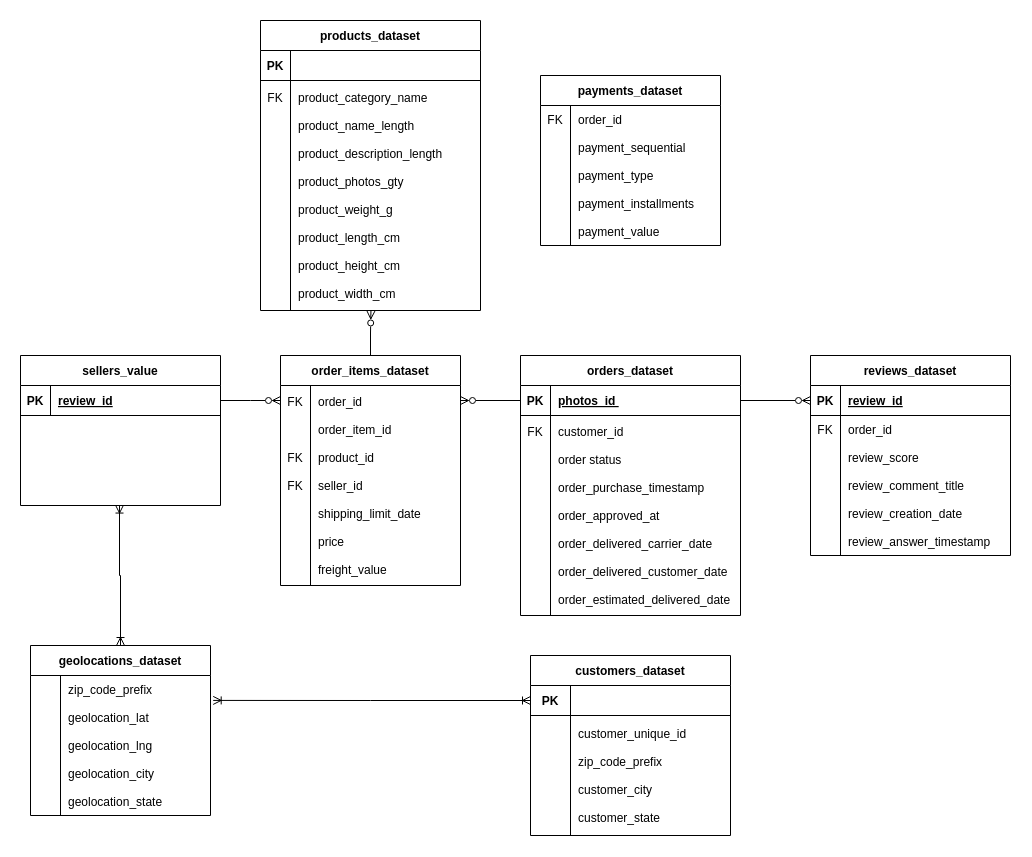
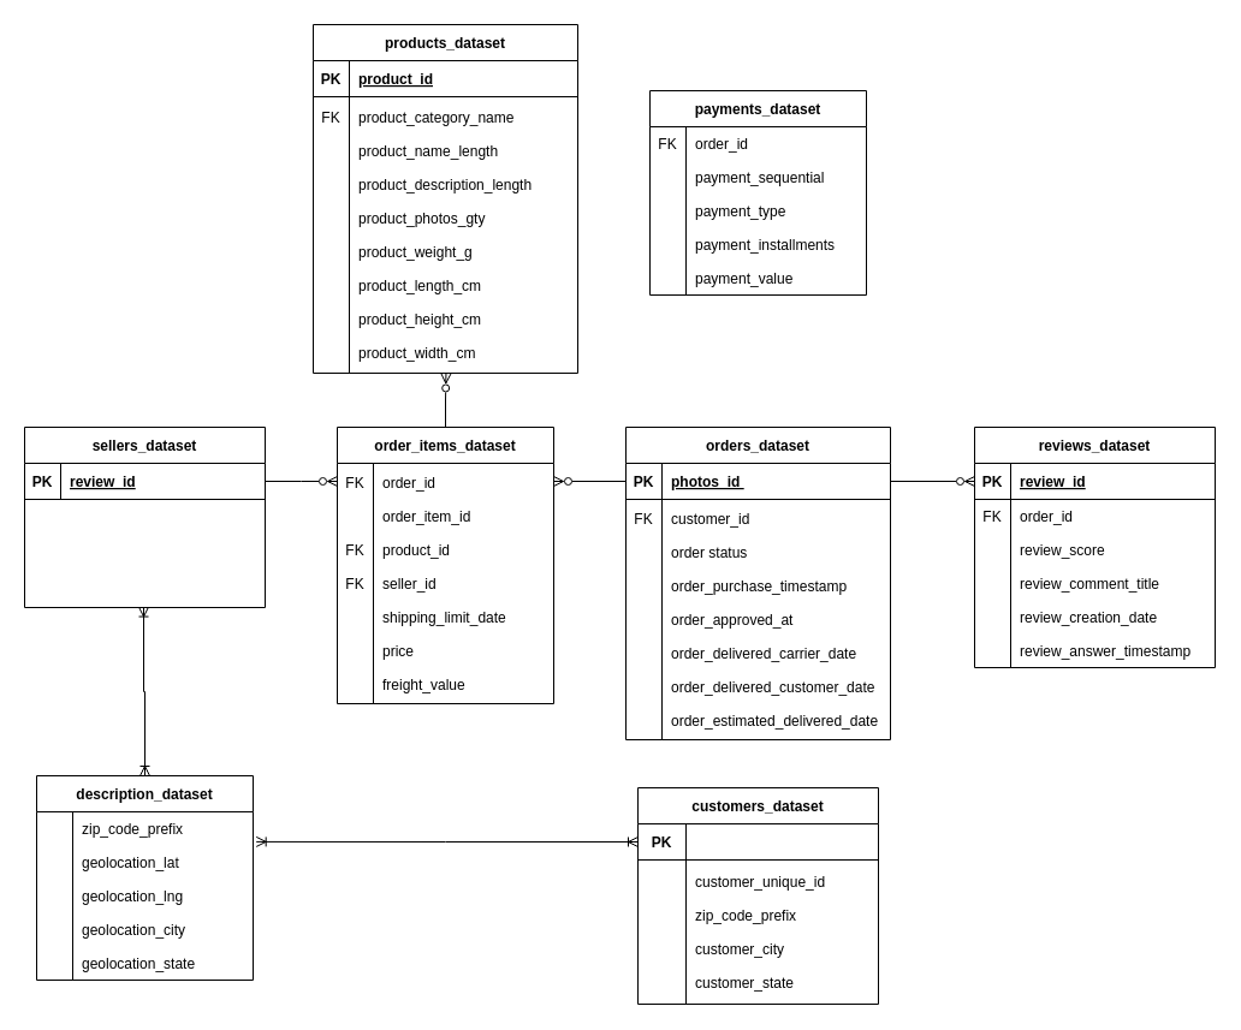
  <mxCell id="0" />
  <mxCell id="1" parent="0" />
  <mxCell id="2" value="orders_dataset" style="shape=table;startSize=30;container=1;collapsible=1;childLayout=tableLayout;fixedRows=1;rowLines=0;fontStyle=1;align=center;resizeLast=1;" parent="1" vertex="1"><mxGeometry x="520" y="355" width="220" height="260" as="geometry" /></mxCell>
  <mxCell id="3" value="" style="shape=partialRectangle;collapsible=0;dropTarget=0;pointerEvents=0;fillColor=none;points=[[0,0.5],[1,0.5]];portConstraint=eastwest;top=0;left=0;right=0;bottom=1;" parent="2" vertex="1"><mxGeometry y="30" width="220" height="30" as="geometry" /></mxCell>
  <mxCell id="4" value="PK" style="shape=partialRectangle;overflow=hidden;connectable=0;fillColor=none;top=0;left=0;bottom=0;right=0;fontStyle=1;" parent="3" vertex="1"><mxGeometry width="30" height="30" as="geometry"><mxRectangle width="30" height="30" as="alternateBounds" /></mxGeometry></mxCell>
  <mxCell id="5" value="photos_id " style="shape=partialRectangle;overflow=hidden;connectable=0;fillColor=none;top=0;left=0;bottom=0;right=0;align=left;spacingLeft=6;fontStyle=5;" parent="3" vertex="1"><mxGeometry x="30" width="190" height="30" as="geometry"><mxRectangle width="190" height="30" as="alternateBounds" /></mxGeometry></mxCell>
  <mxCell id="6" value="" style="shape=partialRectangle;collapsible=0;dropTarget=0;pointerEvents=0;fillColor=none;points=[[0,0.5],[1,0.5]];portConstraint=eastwest;top=0;left=0;right=0;bottom=0;" parent="2" vertex="1"><mxGeometry y="60" width="220" height="200" as="geometry" /></mxCell>
  <mxCell id="7" value="FK&#10;&#10;&#10;&#10;&#10;&#10;&#10;&#10;&#10;&#10;&#10;&#10;" style="shape=partialRectangle;overflow=hidden;connectable=0;fillColor=none;top=0;left=0;bottom=0;right=0;" parent="6" vertex="1"><mxGeometry width="30" height="200" as="geometry"><mxRectangle width="30" height="200" as="alternateBounds" /></mxGeometry></mxCell>
  <mxCell id="8" value="customer_id&#10;&#10;order status&#10;&#10;order_purchase_timestamp&#10;&#10;order_approved_at&#10;&#10;order_delivered_carrier_date&#10;&#10;order_delivered_customer_date&#10;&#10;order_estimated_delivered_date" style="shape=partialRectangle;overflow=hidden;connectable=0;fillColor=none;top=0;left=0;bottom=0;right=0;align=left;spacingLeft=6;" parent="6" vertex="1"><mxGeometry x="30" width="190" height="200" as="geometry"><mxRectangle width="190" height="200" as="alternateBounds" /></mxGeometry></mxCell>
  <mxCell id="9" value="reviews_dataset" style="shape=table;startSize=30;container=1;collapsible=1;childLayout=tableLayout;fixedRows=1;rowLines=0;fontStyle=1;align=center;resizeLast=1;" parent="1" vertex="1"><mxGeometry x="810" y="355" width="200" height="200" as="geometry" /></mxCell>
  <mxCell id="10" value="" style="shape=partialRectangle;collapsible=0;dropTarget=0;pointerEvents=0;fillColor=none;points=[[0,0.5],[1,0.5]];portConstraint=eastwest;top=0;left=0;right=0;bottom=1;" parent="9" vertex="1"><mxGeometry y="30" width="200" height="30" as="geometry" /></mxCell>
  <mxCell id="11" value="PK" style="shape=partialRectangle;overflow=hidden;connectable=0;fillColor=none;top=0;left=0;bottom=0;right=0;fontStyle=1;" parent="10" vertex="1"><mxGeometry width="30" height="30" as="geometry"><mxRectangle width="30" height="30" as="alternateBounds" /></mxGeometry></mxCell>
  <mxCell id="12" value="review_id" style="shape=partialRectangle;overflow=hidden;connectable=0;fillColor=none;top=0;left=0;bottom=0;right=0;align=left;spacingLeft=6;fontStyle=5;" parent="10" vertex="1"><mxGeometry x="30" width="170" height="30" as="geometry"><mxRectangle width="170" height="30" as="alternateBounds" /></mxGeometry></mxCell>
  <mxCell id="13" value="" style="shape=partialRectangle;collapsible=0;dropTarget=0;pointerEvents=0;fillColor=none;points=[[0,0.5],[1,0.5]];portConstraint=eastwest;top=0;left=0;right=0;bottom=0;" parent="9" vertex="1"><mxGeometry y="60" width="200" height="140" as="geometry" /></mxCell>
  <mxCell id="14" value="FK&#10;&#10;&#10;&#10;&#10;&#10;&#10;&#10;" style="shape=partialRectangle;overflow=hidden;connectable=0;fillColor=none;top=0;left=0;bottom=0;right=0;" parent="13" vertex="1"><mxGeometry width="30" height="140" as="geometry"><mxRectangle width="30" height="140" as="alternateBounds" /></mxGeometry></mxCell>
  <mxCell id="15" value="order_id&#10;&#10;review_score&#10;&#10;review_comment_title&#10;&#10;review_creation_date&#10;&#10;review_answer_timestamp" style="shape=partialRectangle;overflow=hidden;connectable=0;fillColor=none;top=0;left=0;bottom=0;right=0;align=left;spacingLeft=6;" parent="13" vertex="1"><mxGeometry x="30" width="170" height="140" as="geometry"><mxRectangle width="170" height="140" as="alternateBounds" /></mxGeometry></mxCell>
  <mxCell id="16" style="edgeStyle=orthogonalEdgeStyle;rounded=0;orthogonalLoop=1;jettySize=auto;html=1;exitX=0.5;exitY=0;exitDx=0;exitDy=0;endArrow=ERzeroToMany;endFill=0;entryX=0.502;entryY=1.002;entryDx=0;entryDy=0;entryPerimeter=0;" parent="1" source="17" target="31" edge="1"><mxGeometry relative="1" as="geometry"><mxPoint x="370" y="315" as="targetPoint" /></mxGeometry></mxCell>
  <mxCell id="17" value="order_items_dataset" style="shape=table;startSize=30;container=1;collapsible=1;childLayout=tableLayout;fixedRows=1;rowLines=0;fontStyle=1;align=center;resizeLast=1;" parent="1" vertex="1"><mxGeometry x="280" y="355" width="180" height="230" as="geometry" /></mxCell>
  <mxCell id="18" value="" style="shape=tableRow;horizontal=0;startSize=0;swimlaneHead=0;swimlaneBody=0;fillColor=none;collapsible=0;dropTarget=0;points=[[0,0.5],[1,0.5]];portConstraint=eastwest;top=0;left=0;right=0;bottom=0;" parent="17" vertex="1"><mxGeometry y="30" width="180" height="200" as="geometry" /></mxCell>
  <mxCell id="19" value="FK&#10;&#10;&#10;&#10;FK&#10;&#10;FK&#10;&#10;&#10;&#10;&#10;&#10;" style="shape=partialRectangle;connectable=0;fillColor=none;top=0;left=0;bottom=0;right=0;editable=1;overflow=hidden;" parent="18" vertex="1"><mxGeometry width="30" height="200" as="geometry"><mxRectangle width="30" height="200" as="alternateBounds" /></mxGeometry></mxCell>
  <mxCell id="20" value="order_id&#10;&#10;order_item_id&#10;&#10;product_id&#10;&#10;seller_id&#10;&#10;shipping_limit_date&#10;&#10;price&#10;&#10;freight_value" style="shape=partialRectangle;connectable=0;fillColor=none;top=0;left=0;bottom=0;right=0;align=left;spacingLeft=6;overflow=hidden;" parent="18" vertex="1"><mxGeometry x="30" width="150" height="200" as="geometry"><mxRectangle width="150" height="200" as="alternateBounds" /></mxGeometry></mxCell>
  <mxCell id="21" value="payments_dataset" style="shape=table;startSize=30;container=1;collapsible=1;childLayout=tableLayout;fixedRows=1;rowLines=0;fontStyle=1;align=center;resizeLast=1;" parent="1" vertex="1"><mxGeometry x="540" y="75" width="180" height="170" as="geometry" /></mxCell>
  <mxCell id="22" value="" style="shape=tableRow;horizontal=0;startSize=0;swimlaneHead=0;swimlaneBody=0;fillColor=none;collapsible=0;dropTarget=0;points=[[0,0.5],[1,0.5]];portConstraint=eastwest;top=0;left=0;right=0;bottom=0;" parent="21" vertex="1"><mxGeometry y="30" width="180" height="140" as="geometry" /></mxCell>
  <mxCell id="23" value="FK&#10;&#10;&#10;&#10;&#10;&#10;&#10;&#10;" style="shape=partialRectangle;connectable=0;fillColor=none;top=0;left=0;bottom=0;right=0;editable=1;overflow=hidden;" parent="22" vertex="1"><mxGeometry width="30" height="140" as="geometry"><mxRectangle width="30" height="140" as="alternateBounds" /></mxGeometry></mxCell>
  <mxCell id="24" value="order_id&#10;&#10;payment_sequential&#10;&#10;payment_type&#10;&#10;payment_installments&#10;&#10;payment_value" style="shape=partialRectangle;connectable=0;fillColor=none;top=0;left=0;bottom=0;right=0;align=left;spacingLeft=6;overflow=hidden;" parent="22" vertex="1"><mxGeometry x="30" width="150" height="140" as="geometry"><mxRectangle width="150" height="140" as="alternateBounds" /></mxGeometry></mxCell>
  <mxCell id="25" style="edgeStyle=orthogonalEdgeStyle;rounded=0;orthogonalLoop=1;jettySize=auto;html=1;exitX=1;exitY=0.5;exitDx=0;exitDy=0;entryX=0;entryY=0.5;entryDx=0;entryDy=0;endArrow=ERzeroToMany;endFill=0;" parent="1" source="3" target="10" edge="1"><mxGeometry relative="1" as="geometry" /></mxCell>
  <mxCell id="26" style="edgeStyle=orthogonalEdgeStyle;rounded=0;orthogonalLoop=1;jettySize=auto;html=1;exitX=0;exitY=0.5;exitDx=0;exitDy=0;endArrow=ERzeroToMany;endFill=0;" parent="1" source="3" edge="1"><mxGeometry relative="1" as="geometry"><mxPoint x="460" y="400" as="targetPoint" /></mxGeometry></mxCell>
  <mxCell id="27" value="products_dataset" style="shape=table;startSize=30;container=1;collapsible=1;childLayout=tableLayout;fixedRows=1;rowLines=0;fontStyle=1;align=center;resizeLast=1;" parent="1" vertex="1"><mxGeometry x="260" y="20" width="220" height="290" as="geometry" /></mxCell>
  <mxCell id="28" value="" style="shape=partialRectangle;collapsible=0;dropTarget=0;pointerEvents=0;fillColor=none;points=[[0,0.5],[1,0.5]];portConstraint=eastwest;top=0;left=0;right=0;bottom=1;" parent="27" vertex="1"><mxGeometry y="30" width="220" height="30" as="geometry" /></mxCell>
  <mxCell id="29" value="PK" style="shape=partialRectangle;overflow=hidden;connectable=0;fillColor=none;top=0;left=0;bottom=0;right=0;fontStyle=1;" parent="28" vertex="1"><mxGeometry width="30" height="30" as="geometry"><mxRectangle width="30" height="30" as="alternateBounds" /></mxGeometry></mxCell>
+ <mxCell id="30" value="product_id" style="shape=partialRectangle;overflow=hidden;connectable=0;fillColor=none;top=0;left=0;bottom=0;right=0;align=left;spacingLeft=6;fontStyle=5;" parent="28" vertex="1"><mxGeometry x="30" width="190" height="30" as="geometry"><mxRectangle width="190" height="30" as="alternateBounds" /></mxGeometry></mxCell>
  <mxCell id="31" value="" style="shape=partialRectangle;collapsible=0;dropTarget=0;pointerEvents=0;fillColor=none;points=[[0,0.5],[1,0.5]];portConstraint=eastwest;top=0;left=0;right=0;bottom=0;" parent="27" vertex="1"><mxGeometry y="60" width="220" height="230" as="geometry" /></mxCell>
  <mxCell id="32" value="FK&#10;&#10;&#10;&#10;&#10;&#10;&#10;&#10;&#10;&#10;&#10;&#10;&#10;&#10;" style="shape=partialRectangle;overflow=hidden;connectable=0;fillColor=none;top=0;left=0;bottom=0;right=0;" parent="31" vertex="1"><mxGeometry width="30" height="230" as="geometry"><mxRectangle width="30" height="230" as="alternateBounds" /></mxGeometry></mxCell>
  <mxCell id="33" value="product_category_name&#10;&#10;product_name_length&#10;&#10;product_description_length&#10;&#10;product_photos_gty&#10;&#10;product_weight_g&#10;&#10;product_length_cm&#10;&#10;product_height_cm&#10;&#10;product_width_cm" style="shape=partialRectangle;overflow=hidden;connectable=0;fillColor=none;top=0;left=0;bottom=0;right=0;align=left;spacingLeft=6;" parent="31" vertex="1"><mxGeometry x="30" width="190" height="230" as="geometry"><mxRectangle width="190" height="230" as="alternateBounds" /></mxGeometry></mxCell>
- <mxCell id="34" value="sellers_value" style="shape=table;startSize=30;container=1;collapsible=1;childLayout=tableLayout;fixedRows=1;rowLines=0;fontStyle=1;align=center;resizeLast=1;" parent="1" vertex="1"><mxGeometry x="20" y="355" width="200" height="150" as="geometry" /></mxCell>
+ <mxCell id="34" value="sellers_dataset" style="shape=table;startSize=30;container=1;collapsible=1;childLayout=tableLayout;fixedRows=1;rowLines=0;fontStyle=1;align=center;resizeLast=1;" parent="1" vertex="1"><mxGeometry x="20" y="355" width="200" height="150" as="geometry" /></mxCell>
  <mxCell id="35" value="" style="shape=partialRectangle;collapsible=0;dropTarget=0;pointerEvents=0;fillColor=none;points=[[0,0.5],[1,0.5]];portConstraint=eastwest;top=0;left=0;right=0;bottom=1;" parent="34" vertex="1"><mxGeometry y="30" width="200" height="30" as="geometry" /></mxCell>
  <mxCell id="36" value="PK" style="shape=partialRectangle;overflow=hidden;connectable=0;fillColor=none;top=0;left=0;bottom=0;right=0;fontStyle=1;" parent="35" vertex="1"><mxGeometry width="30" height="30" as="geometry"><mxRectangle width="30" height="30" as="alternateBounds" /></mxGeometry></mxCell>
  <mxCell id="37" value="review_id" style="shape=partialRectangle;overflow=hidden;connectable=0;fillColor=none;top=0;left=0;bottom=0;right=0;align=left;spacingLeft=6;fontStyle=5;" parent="35" vertex="1"><mxGeometry x="30" width="170" height="30" as="geometry"><mxRectangle width="170" height="30" as="alternateBounds" /></mxGeometry></mxCell>
  <mxCell id="38" value="" style="shape=partialRectangle;collapsible=0;dropTarget=0;pointerEvents=0;fillColor=none;points=[[0,0.5],[1,0.5]];portConstraint=eastwest;top=0;left=0;right=0;bottom=0;" parent="34" vertex="1"><mxGeometry y="60" width="200" height="90" as="geometry" /></mxCell>
  <mxCell id="39" value="" style="shape=partialRectangle;overflow=hidden;connectable=0;fillColor=none;top=0;left=0;bottom=0;right=0;" parent="38" vertex="1"><mxGeometry width="30" height="90" as="geometry"><mxRectangle width="30" height="90" as="alternateBounds" /></mxGeometry></mxCell>
  <mxCell id="40" style="edgeStyle=orthogonalEdgeStyle;rounded=0;orthogonalLoop=1;jettySize=auto;html=1;exitX=1;exitY=0.5;exitDx=0;exitDy=0;endArrow=ERzeroToMany;endFill=0;" parent="1" source="35" edge="1"><mxGeometry relative="1" as="geometry"><mxPoint x="280" y="400" as="targetPoint" /></mxGeometry></mxCell>
  <mxCell id="41" value="customers_dataset" style="shape=table;startSize=30;container=1;collapsible=1;childLayout=tableLayout;fixedRows=1;rowLines=0;fontStyle=1;align=center;resizeLast=1;" parent="1" vertex="1"><mxGeometry x="530" y="655" width="200" height="180.0" as="geometry" /></mxCell>
  <mxCell id="42" value="" style="shape=partialRectangle;collapsible=0;dropTarget=0;pointerEvents=0;fillColor=none;points=[[0,0.5],[1,0.5]];portConstraint=eastwest;top=0;left=0;right=0;bottom=1;" parent="41" vertex="1"><mxGeometry y="30" width="200" height="30" as="geometry" /></mxCell>
  <mxCell id="43" value="PK" style="shape=partialRectangle;overflow=hidden;connectable=0;fillColor=none;top=0;left=0;bottom=0;right=0;fontStyle=1;" parent="42" vertex="1"><mxGeometry width="40" height="30" as="geometry"><mxRectangle width="40" height="30" as="alternateBounds" /></mxGeometry></mxCell>
  <mxCell id="44" value="" style="shape=partialRectangle;collapsible=0;dropTarget=0;pointerEvents=0;fillColor=none;points=[[0,0.5],[1,0.5]];portConstraint=eastwest;top=0;left=0;right=0;bottom=0;" parent="41" vertex="1"><mxGeometry y="60" width="200" height="120" as="geometry" /></mxCell>
  <mxCell id="45" value="" style="shape=partialRectangle;overflow=hidden;connectable=0;fillColor=none;top=0;left=0;bottom=0;right=0;" parent="44" vertex="1"><mxGeometry width="40" height="120" as="geometry"><mxRectangle width="40" height="120" as="alternateBounds" /></mxGeometry></mxCell>
  <mxCell id="46" value="customer_unique_id&#10;&#10;zip_code_prefix&#10;&#10;customer_city&#10;&#10;customer_state" style="shape=partialRectangle;overflow=hidden;connectable=0;fillColor=none;top=0;left=0;bottom=0;right=0;align=left;spacingLeft=6;" parent="44" vertex="1"><mxGeometry x="40" width="160" height="120" as="geometry"><mxRectangle width="160" height="120" as="alternateBounds" /></mxGeometry></mxCell>
  <mxCell id="47" style="edgeStyle=orthogonalEdgeStyle;rounded=0;orthogonalLoop=1;jettySize=auto;html=1;exitX=0.5;exitY=0;exitDx=0;exitDy=0;entryX=0.495;entryY=0.995;entryDx=0;entryDy=0;entryPerimeter=0;endArrow=ERoneToMany;endFill=0;startArrow=ERoneToMany;startFill=0;" parent="1" source="48" target="38" edge="1"><mxGeometry relative="1" as="geometry" /></mxCell>
- <mxCell id="48" value="geolocations_dataset" style="shape=table;startSize=30;container=1;collapsible=1;childLayout=tableLayout;fixedRows=1;rowLines=0;fontStyle=1;align=center;resizeLast=1;" parent="1" vertex="1"><mxGeometry x="30" y="645" width="180" height="170" as="geometry" /></mxCell>
+ <mxCell id="48" value="description_dataset" style="shape=table;startSize=30;container=1;collapsible=1;childLayout=tableLayout;fixedRows=1;rowLines=0;fontStyle=1;align=center;resizeLast=1;" parent="1" vertex="1"><mxGeometry x="30" y="645" width="180" height="170" as="geometry" /></mxCell>
  <mxCell id="49" value="" style="shape=tableRow;horizontal=0;startSize=0;swimlaneHead=0;swimlaneBody=0;fillColor=none;collapsible=0;dropTarget=0;points=[[0,0.5],[1,0.5]];portConstraint=eastwest;top=0;left=0;right=0;bottom=0;" parent="48" vertex="1"><mxGeometry y="30" width="180" height="140" as="geometry" /></mxCell>
  <mxCell id="50" value="" style="shape=partialRectangle;connectable=0;fillColor=none;top=0;left=0;bottom=0;right=0;editable=1;overflow=hidden;" parent="49" vertex="1"><mxGeometry width="30" height="140" as="geometry"><mxRectangle width="30" height="140" as="alternateBounds" /></mxGeometry></mxCell>
  <mxCell id="51" value="zip_code_prefix&#10;&#10;geolocation_lat&#10;&#10;geolocation_lng&#10;&#10;geolocation_city&#10;&#10;geolocation_state" style="shape=partialRectangle;connectable=0;fillColor=none;top=0;left=0;bottom=0;right=0;align=left;spacingLeft=6;overflow=hidden;" parent="49" vertex="1"><mxGeometry x="30" width="150" height="140" as="geometry"><mxRectangle width="150" height="140" as="alternateBounds" /></mxGeometry></mxCell>
  <mxCell id="52" style="edgeStyle=orthogonalEdgeStyle;rounded=0;orthogonalLoop=1;jettySize=auto;html=1;exitX=0;exitY=0.5;exitDx=0;exitDy=0;entryX=1.015;entryY=0.178;entryDx=0;entryDy=0;entryPerimeter=0;startArrow=ERoneToMany;startFill=0;endArrow=ERoneToMany;endFill=0;" parent="1" source="42" target="49" edge="1"><mxGeometry relative="1" as="geometry" /></mxCell>
